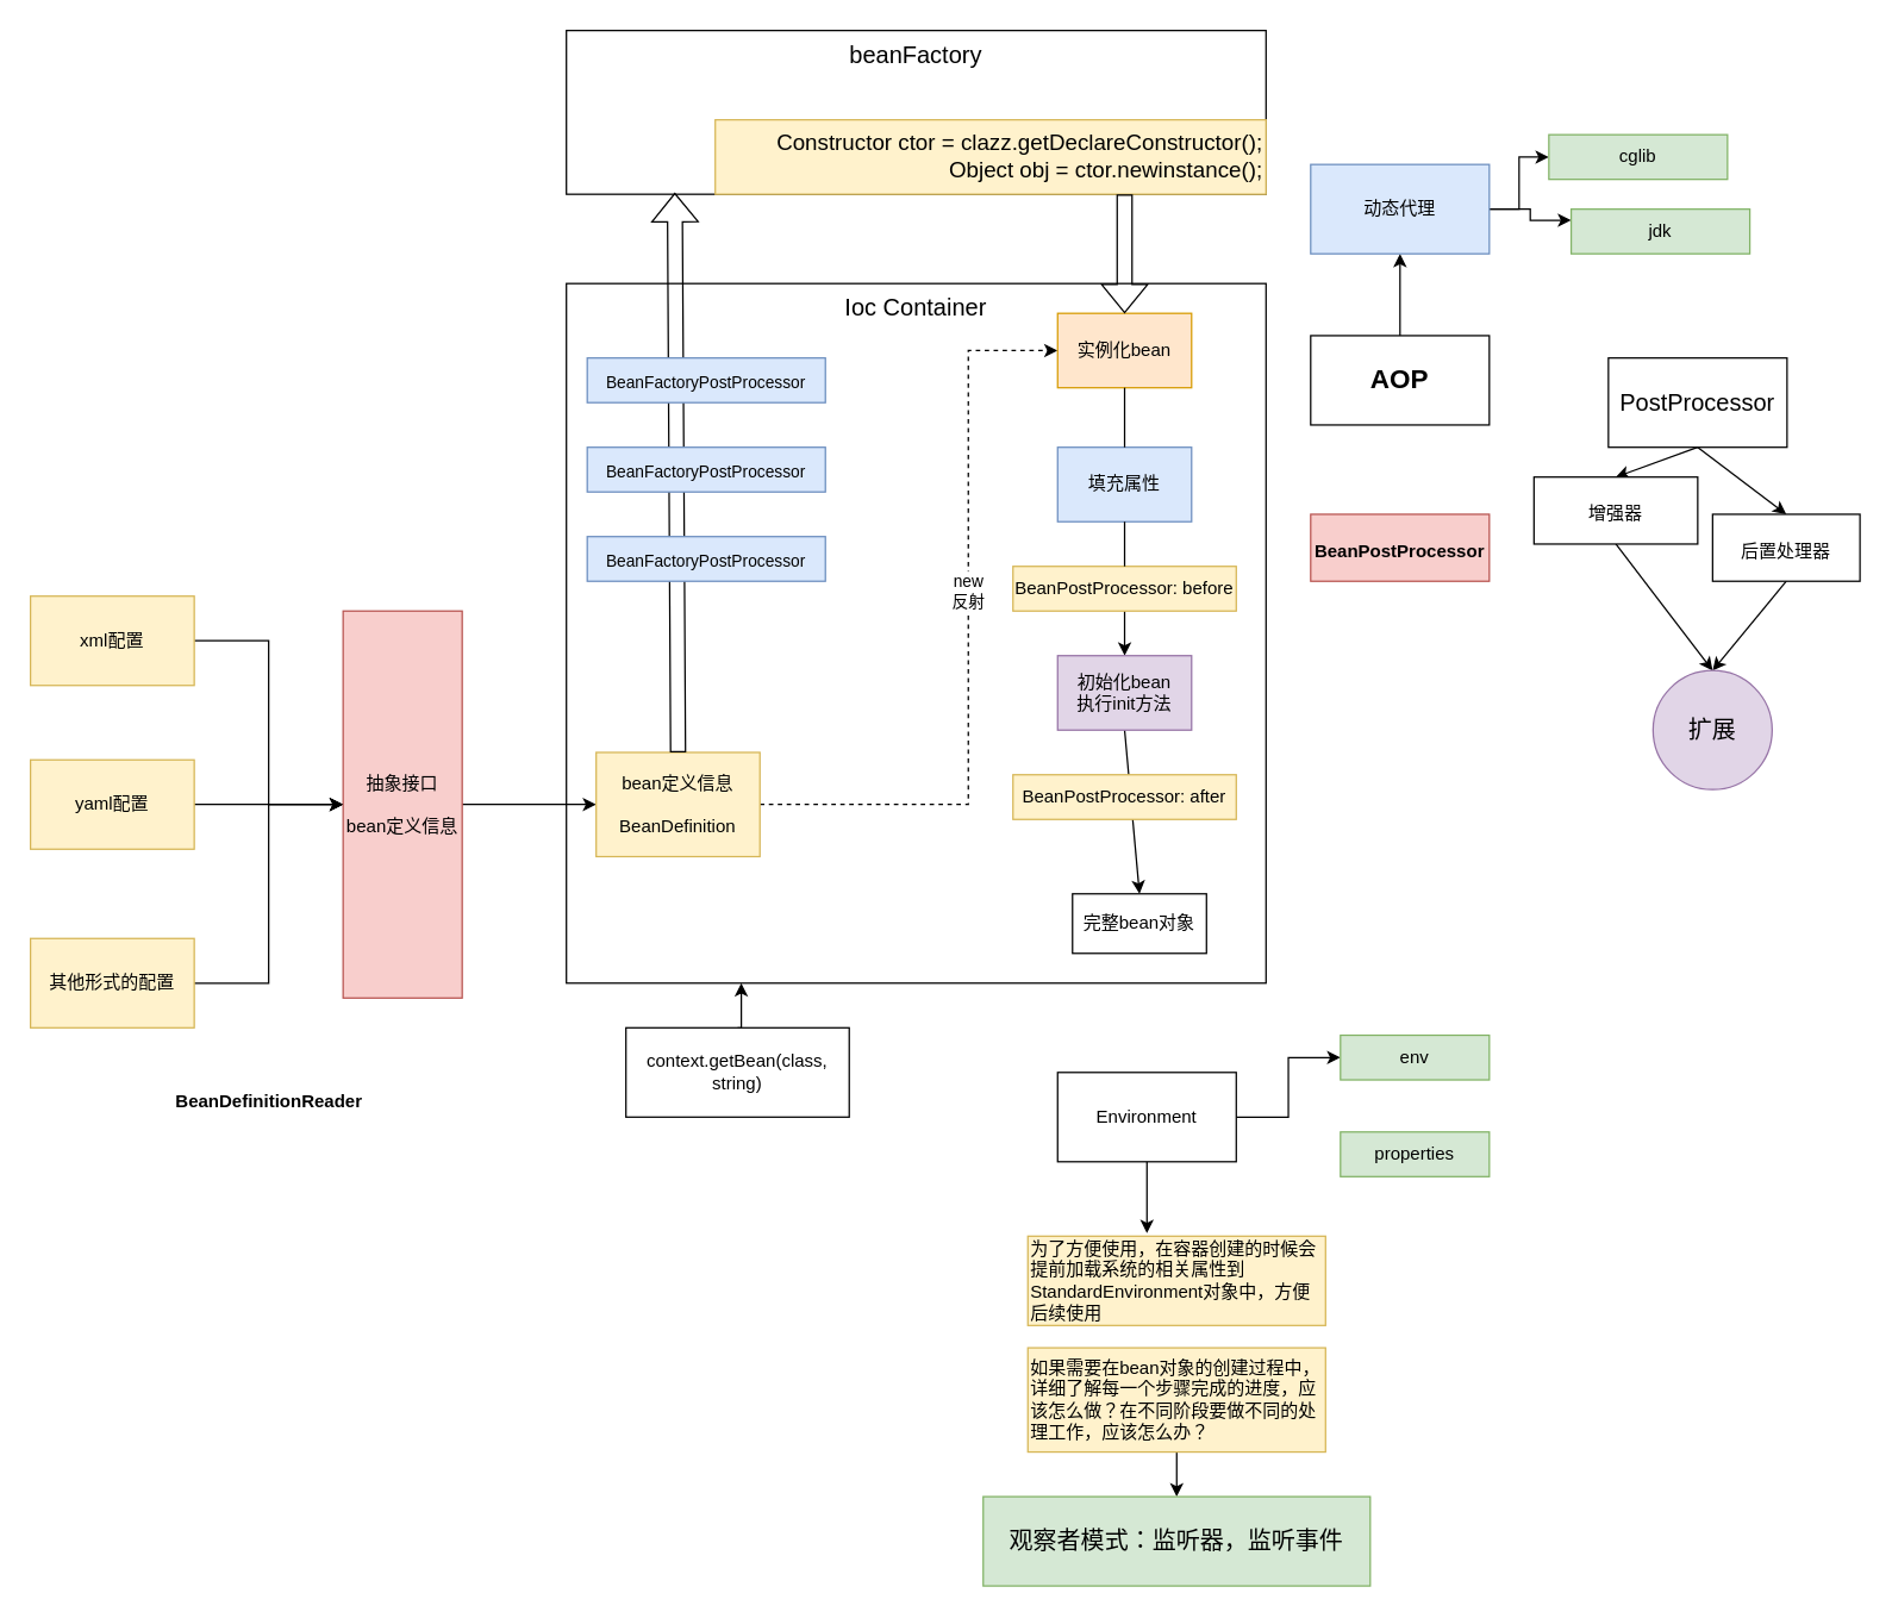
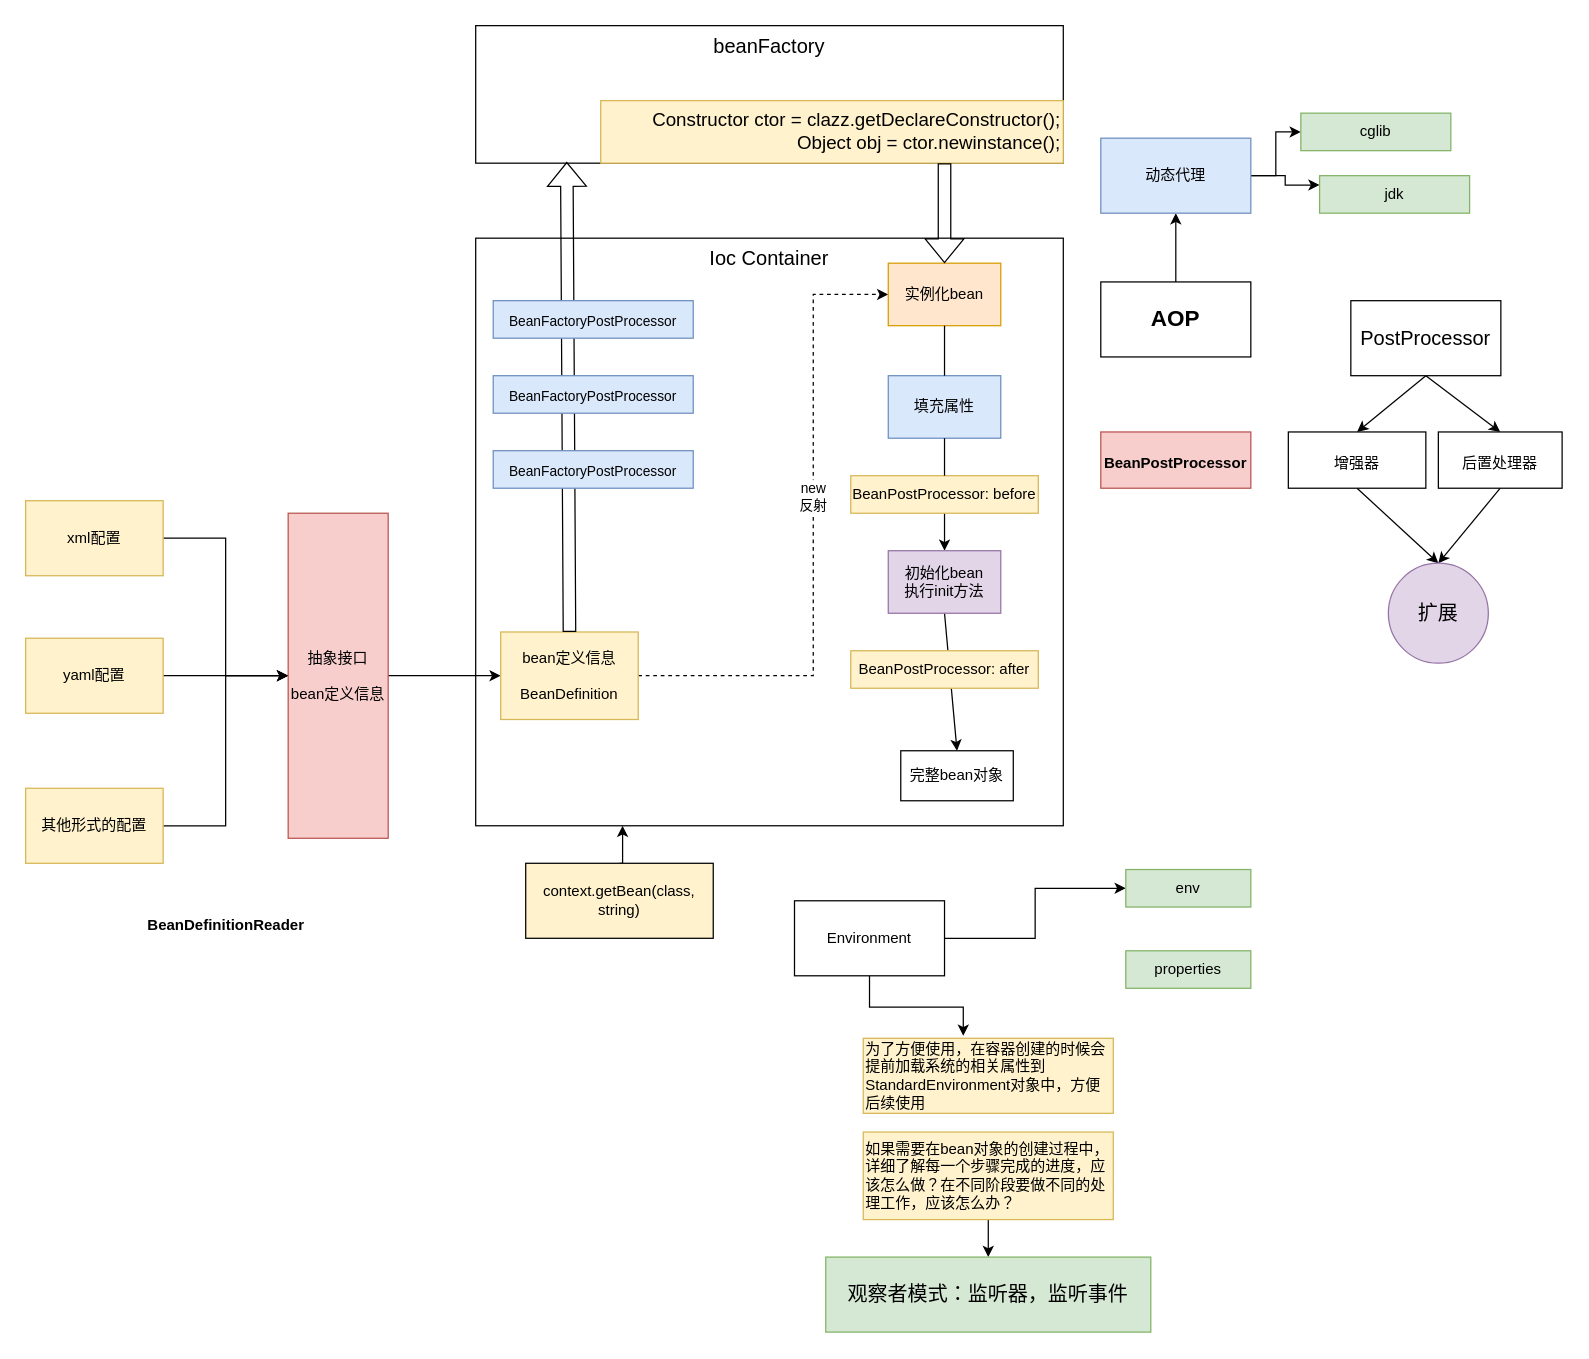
  <mxCell id="0" />
  <mxCell id="1" parent="0" />
  <mxCell id="2" value="&lt;font style=&quot;font-size: 16px&quot;&gt;Ioc Container&lt;/font&gt;" style="whiteSpace=wrap;html=1;aspect=fixed;align=center;verticalAlign=top;" vertex="1" parent="1"><mxGeometry x="380" y="190" width="470" height="470" as="geometry" /></mxCell>
  <mxCell id="3" style="edgeStyle=orthogonalEdgeStyle;rounded=0;orthogonalLoop=1;jettySize=auto;html=1;exitX=0.5;exitY=0;exitDx=0;exitDy=0;entryX=0.25;entryY=1;entryDx=0;entryDy=0;" edge="1" parent="1" source="4" target="2"><mxGeometry relative="1" as="geometry" /></mxCell>
- <mxCell id="4" value="context.getBean(class,&lt;br&gt;string)" style="rounded=0;whiteSpace=wrap;html=1;" vertex="1" parent="1"><mxGeometry x="420" y="690" width="150" height="60" as="geometry" /></mxCell>
+ <mxCell id="4" value="context.getBean(class,&lt;br&gt;string)" style="rounded=0;whiteSpace=wrap;html=1;fillColor=#fff2cc;" vertex="1" parent="1"><mxGeometry x="420" y="690" width="150" height="60" as="geometry" /></mxCell>
  <mxCell id="5" style="edgeStyle=orthogonalEdgeStyle;rounded=0;orthogonalLoop=1;jettySize=auto;html=1;exitX=1;exitY=0.5;exitDx=0;exitDy=0;entryX=0;entryY=0.5;entryDx=0;entryDy=0;" edge="1" parent="1" source="6" target="10"><mxGeometry relative="1" as="geometry" /></mxCell>
  <mxCell id="6" value="xml配置" style="rounded=0;whiteSpace=wrap;html=1;fillColor=#fff2cc;strokeColor=#d6b656;" vertex="1" parent="1"><mxGeometry x="20" y="400" width="110" height="60" as="geometry" /></mxCell>
  <mxCell id="7" style="edgeStyle=orthogonalEdgeStyle;rounded=0;orthogonalLoop=1;jettySize=auto;html=1;exitX=1;exitY=0.5;exitDx=0;exitDy=0;entryX=0;entryY=0.5;entryDx=0;entryDy=0;" edge="1" parent="1" source="8" target="10"><mxGeometry relative="1" as="geometry" /></mxCell>
  <mxCell id="8" value="yaml配置" style="rounded=0;whiteSpace=wrap;html=1;fillColor=#fff2cc;strokeColor=#d6b656;" vertex="1" parent="1"><mxGeometry x="20" y="510" width="110" height="60" as="geometry" /></mxCell>
  <mxCell id="9" style="edgeStyle=none;rounded=0;orthogonalLoop=1;jettySize=auto;html=1;exitX=1;exitY=0.5;exitDx=0;exitDy=0;entryX=0.5;entryY=1;entryDx=0;entryDy=0;" edge="1" parent="1" source="10" target="15"><mxGeometry relative="1" as="geometry" /></mxCell>
  <mxCell id="10" value="抽象接口&lt;br&gt;&lt;br&gt;bean定义信息" style="rounded=0;whiteSpace=wrap;html=1;fillColor=#f8cecc;strokeColor=#b85450;" vertex="1" parent="1"><mxGeometry x="230" y="410" width="80" height="260" as="geometry" /></mxCell>
  <mxCell id="11" style="edgeStyle=orthogonalEdgeStyle;rounded=0;orthogonalLoop=1;jettySize=auto;html=1;exitX=1;exitY=0.5;exitDx=0;exitDy=0;entryX=0;entryY=0.5;entryDx=0;entryDy=0;" edge="1" parent="1" source="12" target="10"><mxGeometry relative="1" as="geometry" /></mxCell>
  <mxCell id="12" value="其他形式的配置" style="rounded=0;whiteSpace=wrap;html=1;fillColor=#fff2cc;strokeColor=#d6b656;" vertex="1" parent="1"><mxGeometry x="20" y="630" width="110" height="60" as="geometry" /></mxCell>
  <mxCell id="13" style="edgeStyle=orthogonalEdgeStyle;rounded=0;orthogonalLoop=1;jettySize=auto;html=1;exitX=0.5;exitY=0;exitDx=0;exitDy=0;entryX=0;entryY=0.5;entryDx=0;entryDy=0;dashed=1;" edge="1" parent="1" source="15" target="18"><mxGeometry relative="1" as="geometry"><Array as="points"><mxPoint x="650" y="540" /><mxPoint x="650" y="235" /></Array></mxGeometry></mxCell>
  <mxCell id="14" value="new&lt;br&gt;反射" style="edgeLabel;html=1;align=center;verticalAlign=middle;resizable=0;points=[];" vertex="1" connectable="0" parent="13"><mxGeometry x="0.125" y="1" relative="1" as="geometry"><mxPoint as="offset" /></mxGeometry></mxCell>
  <mxCell id="15" value="bean定义信息&lt;br&gt;&lt;br&gt;BeanDefinition" style="rounded=0;whiteSpace=wrap;html=1;direction=south;fillColor=#fff2cc;strokeColor=#d6b656;" vertex="1" parent="1"><mxGeometry x="400" y="505" width="110" height="70" as="geometry" /></mxCell>
  <mxCell id="16" value="BeanDefinitionReader" style="text;html=1;resizable=0;autosize=1;align=center;verticalAlign=middle;points=[];fillColor=none;strokeColor=none;rounded=0;fontStyle=1" vertex="1" parent="1"><mxGeometry x="110" y="730" width="140" height="20" as="geometry" /></mxCell>
  <mxCell id="17" style="rounded=0;orthogonalLoop=1;jettySize=auto;html=1;exitX=0.5;exitY=1;exitDx=0;exitDy=0;entryX=0.5;entryY=0;entryDx=0;entryDy=0;startArrow=none;" edge="1" parent="1" source="39" target="20"><mxGeometry relative="1" as="geometry" /></mxCell>
  <mxCell id="18" value="实例化bean" style="rounded=0;whiteSpace=wrap;html=1;fillColor=#ffe6cc;strokeColor=#d79b00;" vertex="1" parent="1"><mxGeometry x="710" y="210" width="90" height="50" as="geometry" /></mxCell>
  <mxCell id="19" style="edgeStyle=none;rounded=0;orthogonalLoop=1;jettySize=auto;html=1;exitX=0.5;exitY=1;exitDx=0;exitDy=0;entryX=0.5;entryY=0;entryDx=0;entryDy=0;" edge="1" parent="1" source="20" target="21"><mxGeometry relative="1" as="geometry" /></mxCell>
  <mxCell id="20" value="初始化bean&lt;br&gt;执行init方法" style="rounded=0;whiteSpace=wrap;html=1;fillColor=#e1d5e7;strokeColor=#9673a6;" vertex="1" parent="1"><mxGeometry x="710" y="440" width="90" height="50" as="geometry" /></mxCell>
  <mxCell id="21" value="完整bean对象" style="rounded=0;whiteSpace=wrap;html=1;" vertex="1" parent="1"><mxGeometry x="720" y="600" width="90" height="40" as="geometry" /></mxCell>
  <mxCell id="22" value="&lt;font style=&quot;font-size: 16px&quot;&gt;beanFactory&lt;/font&gt;" style="rounded=0;whiteSpace=wrap;html=1;verticalAlign=top;" vertex="1" parent="1"><mxGeometry x="380" y="20" width="470" height="110" as="geometry" /></mxCell>
  <mxCell id="23" value="&lt;div&gt;Constructor ctor = clazz.getDeclareConstructor();&lt;/div&gt;&lt;div&gt;Object obj = ctor.newinstance();&lt;/div&gt;" style="rounded=0;whiteSpace=wrap;html=1;fontSize=15;align=right;verticalAlign=top;fillColor=#fff2cc;strokeColor=#d6b656;" vertex="1" parent="1"><mxGeometry x="480" y="80" width="370" height="50" as="geometry" /></mxCell>
  <mxCell id="24" value="" style="shape=flexArrow;endArrow=classic;html=1;rounded=0;fontSize=16;entryX=0.5;entryY=0;entryDx=0;entryDy=0;" edge="1" parent="1" target="18"><mxGeometry width="50" height="50" relative="1" as="geometry"><mxPoint x="755" y="130" as="sourcePoint" /><mxPoint x="730" y="120" as="targetPoint" /></mxGeometry></mxCell>
  <mxCell id="25" style="edgeStyle=none;rounded=0;orthogonalLoop=1;jettySize=auto;html=1;exitX=0.5;exitY=1;exitDx=0;exitDy=0;entryX=0.5;entryY=0;entryDx=0;entryDy=0;fontSize=12;" edge="1" parent="1" source="27" target="29"><mxGeometry relative="1" as="geometry" /></mxCell>
  <mxCell id="26" style="edgeStyle=none;rounded=0;orthogonalLoop=1;jettySize=auto;html=1;exitX=0.5;exitY=1;exitDx=0;exitDy=0;entryX=0.5;entryY=0;entryDx=0;entryDy=0;fontSize=12;" edge="1" parent="1" source="27" target="31"><mxGeometry relative="1" as="geometry" /></mxCell>
  <mxCell id="27" value="PostProcessor" style="rounded=0;whiteSpace=wrap;html=1;fontSize=16;" vertex="1" parent="1"><mxGeometry x="1080" y="240" width="120" height="60" as="geometry" /></mxCell>
  <mxCell id="28" style="edgeStyle=none;rounded=0;orthogonalLoop=1;jettySize=auto;html=1;exitX=0.5;exitY=1;exitDx=0;exitDy=0;fontSize=12;entryX=0.5;entryY=0;entryDx=0;entryDy=0;" edge="1" parent="1" source="29" target="49"><mxGeometry relative="1" as="geometry"><mxPoint x="1140" y="445" as="targetPoint" /></mxGeometry></mxCell>
- <mxCell id="29" value="&lt;font style=&quot;font-size: 12px&quot;&gt;增强器&lt;/font&gt;" style="rounded=0;whiteSpace=wrap;html=1;fontSize=16;" vertex="1" parent="1"><mxGeometry x="1030" y="320" width="110" height="45" as="geometry" /></mxCell>
+ <mxCell id="29" value="&lt;font style=&quot;font-size: 12px&quot;&gt;增强器&lt;/font&gt;" style="rounded=0;whiteSpace=wrap;html=1;fontSize=16;" vertex="1" parent="1"><mxGeometry x="1030" y="345" width="110" height="45" as="geometry" /></mxCell>
  <mxCell id="30" style="edgeStyle=none;rounded=0;orthogonalLoop=1;jettySize=auto;html=1;exitX=0.5;exitY=1;exitDx=0;exitDy=0;fontSize=12;entryX=0.5;entryY=0;entryDx=0;entryDy=0;" edge="1" parent="1" source="31" target="49"><mxGeometry relative="1" as="geometry"><mxPoint x="1150" y="446" as="targetPoint" /></mxGeometry></mxCell>
  <mxCell id="31" value="&lt;font style=&quot;font-size: 12px&quot;&gt;后置处理器&lt;/font&gt;" style="rounded=0;whiteSpace=wrap;html=1;fontSize=16;" vertex="1" parent="1"><mxGeometry x="1150" y="345" width="99" height="45" as="geometry" /></mxCell>
  <mxCell id="32" value="" style="shape=flexArrow;endArrow=classic;html=1;rounded=0;fontSize=16;entryX=0.155;entryY=0.991;entryDx=0;entryDy=0;entryPerimeter=0;exitX=0;exitY=0.5;exitDx=0;exitDy=0;" edge="1" parent="1" source="15" target="22"><mxGeometry width="50" height="50" relative="1" as="geometry"><mxPoint x="450" y="490" as="sourcePoint" /><mxPoint x="530" y="390" as="targetPoint" /></mxGeometry></mxCell>
  <mxCell id="33" value="&lt;font style=&quot;font-size: 11px&quot;&gt;BeanFactoryPostProcessor&lt;/font&gt;" style="rounded=0;whiteSpace=wrap;html=1;fontSize=16;fillColor=#dae8fc;strokeColor=#6c8ebf;" vertex="1" parent="1"><mxGeometry x="394" y="240" width="160" height="30" as="geometry" /></mxCell>
  <mxCell id="34" value="&lt;font style=&quot;font-size: 11px&quot;&gt;BeanFactoryPostProcessor&lt;/font&gt;" style="rounded=0;whiteSpace=wrap;html=1;fontSize=16;fillColor=#dae8fc;strokeColor=#6c8ebf;" vertex="1" parent="1"><mxGeometry x="394" y="300" width="160" height="30" as="geometry" /></mxCell>
  <mxCell id="35" value="&lt;font style=&quot;font-size: 11px&quot;&gt;BeanFactoryPostProcessor&lt;/font&gt;" style="rounded=0;whiteSpace=wrap;html=1;fontSize=16;fillColor=#dae8fc;strokeColor=#6c8ebf;" vertex="1" parent="1"><mxGeometry x="394" y="360" width="160" height="30" as="geometry" /></mxCell>
  <mxCell id="36" value="&lt;font style=&quot;font-size: 12px&quot;&gt;BeanPostProcessor&lt;br&gt;&lt;/font&gt;" style="rounded=0;whiteSpace=wrap;html=1;fontSize=16;fontStyle=1;fillColor=#f8cecc;strokeColor=#b85450;" vertex="1" parent="1"><mxGeometry x="880" y="345" width="120" height="45" as="geometry" /></mxCell>
  <mxCell id="37" value="填充属性" style="rounded=0;whiteSpace=wrap;html=1;fillColor=#dae8fc;strokeColor=#6c8ebf;" vertex="1" parent="1"><mxGeometry x="710" y="300" width="90" height="50" as="geometry" /></mxCell>
  <mxCell id="38" value="" style="rounded=0;orthogonalLoop=1;jettySize=auto;html=1;exitX=0.5;exitY=1;exitDx=0;exitDy=0;entryX=0.5;entryY=0;entryDx=0;entryDy=0;endArrow=none;" edge="1" parent="1" source="18" target="37"><mxGeometry relative="1" as="geometry"><mxPoint x="755" y="260" as="sourcePoint" /><mxPoint x="755" y="440" as="targetPoint" /></mxGeometry></mxCell>
  <mxCell id="39" value="BeanPostProcessor: before" style="rounded=0;whiteSpace=wrap;html=1;fontSize=12;fillColor=#fff2cc;strokeColor=#d6b656;" vertex="1" parent="1"><mxGeometry x="680" y="380" width="150" height="30" as="geometry" /></mxCell>
  <mxCell id="40" value="" style="rounded=0;orthogonalLoop=1;jettySize=auto;html=1;exitX=0.5;exitY=1;exitDx=0;exitDy=0;entryX=0.5;entryY=0;entryDx=0;entryDy=0;startArrow=none;endArrow=none;" edge="1" parent="1" source="37" target="39"><mxGeometry relative="1" as="geometry"><mxPoint x="755" y="350" as="sourcePoint" /><mxPoint x="755" y="440" as="targetPoint" /></mxGeometry></mxCell>
  <mxCell id="41" value="BeanPostProcessor: after" style="rounded=0;whiteSpace=wrap;html=1;fontSize=12;fillColor=#fff2cc;strokeColor=#d6b656;" vertex="1" parent="1"><mxGeometry x="680" y="520" width="150" height="30" as="geometry" /></mxCell>
  <mxCell id="42" style="edgeStyle=orthogonalEdgeStyle;rounded=0;orthogonalLoop=1;jettySize=auto;html=1;exitX=0.5;exitY=0;exitDx=0;exitDy=0;fontSize=12;" edge="1" parent="1" source="43" target="46"><mxGeometry relative="1" as="geometry" /></mxCell>
  <mxCell id="43" value="&lt;font style=&quot;font-size: 18px&quot;&gt;AOP&lt;/font&gt;" style="rounded=0;whiteSpace=wrap;html=1;fontSize=12;fontStyle=1" vertex="1" parent="1"><mxGeometry x="880" y="225" width="120" height="60" as="geometry" /></mxCell>
  <mxCell id="44" style="edgeStyle=orthogonalEdgeStyle;rounded=0;orthogonalLoop=1;jettySize=auto;html=1;exitX=1;exitY=0.5;exitDx=0;exitDy=0;entryX=0;entryY=0.25;entryDx=0;entryDy=0;fontSize=12;" edge="1" parent="1" source="46" target="47"><mxGeometry relative="1" as="geometry" /></mxCell>
  <mxCell id="45" style="edgeStyle=orthogonalEdgeStyle;rounded=0;orthogonalLoop=1;jettySize=auto;html=1;exitX=1;exitY=0.5;exitDx=0;exitDy=0;entryX=0;entryY=0.5;entryDx=0;entryDy=0;fontSize=12;" edge="1" parent="1" source="46" target="48"><mxGeometry relative="1" as="geometry" /></mxCell>
  <mxCell id="46" value="动态代理" style="rounded=0;whiteSpace=wrap;html=1;fontSize=12;fillColor=#dae8fc;strokeColor=#6c8ebf;" vertex="1" parent="1"><mxGeometry x="880" y="110" width="120" height="60" as="geometry" /></mxCell>
  <mxCell id="47" value="jdk" style="rounded=0;whiteSpace=wrap;html=1;fontSize=12;fillColor=#d5e8d4;strokeColor=#82b366;" vertex="1" parent="1"><mxGeometry x="1055" y="140" width="120" height="30" as="geometry" /></mxCell>
  <mxCell id="48" value="cglib" style="rounded=0;whiteSpace=wrap;html=1;fontSize=12;fillColor=#d5e8d4;strokeColor=#82b366;" vertex="1" parent="1"><mxGeometry x="1040" width="120" height="30" as="geometry" y="90" /></mxCell>
  <mxCell id="49" value="&lt;span style=&quot;font-size: 16px&quot;&gt;扩展&lt;/span&gt;" style="ellipse;whiteSpace=wrap;html=1;aspect=fixed;fontSize=12;fillColor=#e1d5e7;strokeColor=#9673a6;" vertex="1" parent="1"><mxGeometry x="1110" y="450" width="80" height="80" as="geometry" /></mxCell>
  <mxCell id="50" style="edgeStyle=orthogonalEdgeStyle;rounded=0;orthogonalLoop=1;jettySize=auto;html=1;exitX=1;exitY=0.5;exitDx=0;exitDy=0;entryX=0;entryY=0.5;entryDx=0;entryDy=0;fontSize=12;" edge="1" parent="1" source="52" target="53"><mxGeometry relative="1" as="geometry" /></mxCell>
  <mxCell id="51" style="edgeStyle=orthogonalEdgeStyle;rounded=0;orthogonalLoop=1;jettySize=auto;html=1;exitX=0.5;exitY=1;exitDx=0;exitDy=0;entryX=0.4;entryY=-0.033;entryDx=0;entryDy=0;entryPerimeter=0;fontSize=16;" edge="1" parent="1" source="52" target="55"><mxGeometry relative="1" as="geometry" /></mxCell>
- <mxCell id="52" value="Environment" style="rounded=0;whiteSpace=wrap;html=1;fontSize=12;" vertex="1" parent="1"><mxGeometry x="710" y="720" width="120" height="60" as="geometry" /></mxCell>
+ <mxCell id="52" value="Environment" style="rounded=0;whiteSpace=wrap;html=1;fontSize=12;" vertex="1" parent="1"><mxGeometry x="635" y="720" width="120" height="60" as="geometry" /></mxCell>
  <mxCell id="53" value="env" style="rounded=0;whiteSpace=wrap;html=1;fontSize=12;fillColor=#d5e8d4;strokeColor=#82b366;" vertex="1" parent="1"><mxGeometry x="900" y="695" width="100" height="30" as="geometry" /></mxCell>
  <mxCell id="54" value="properties" style="rounded=0;whiteSpace=wrap;html=1;fontSize=12;fillColor=#d5e8d4;strokeColor=#82b366;" vertex="1" parent="1"><mxGeometry x="900" y="760" width="100" height="30" as="geometry" /></mxCell>
  <mxCell id="55" value="为了方便使用，在容器创建的时候会提前加载系统的相关属性到StandardEnvironment对象中，方便后续使用" style="rounded=0;whiteSpace=wrap;html=1;fontSize=12;align=left;fillColor=#fff2cc;strokeColor=#d6b656;" vertex="1" parent="1"><mxGeometry x="690" y="830" width="200" height="60" as="geometry" /></mxCell>
  <mxCell id="56" style="edgeStyle=orthogonalEdgeStyle;rounded=0;orthogonalLoop=1;jettySize=auto;html=1;exitX=0.5;exitY=1;exitDx=0;exitDy=0;entryX=0.5;entryY=0;entryDx=0;entryDy=0;fontSize=16;" edge="1" parent="1" source="57" target="58"><mxGeometry relative="1" as="geometry" /></mxCell>
  <mxCell id="57" value="如果需要在bean对象的创建过程中，详细了解每一个步骤完成的进度，应该怎么做？在不同阶段要做不同的处理工作，应该怎么办？" style="rounded=0;whiteSpace=wrap;html=1;fontSize=12;align=left;fillColor=#fff2cc;strokeColor=#d6b656;" vertex="1" parent="1"><mxGeometry x="690" y="905" width="200" height="70" as="geometry" /></mxCell>
  <mxCell id="58" value="观察者模式：监听器，监听事件" style="rounded=0;whiteSpace=wrap;html=1;fontSize=16;fillColor=#d5e8d4;strokeColor=#82b366;" vertex="1" parent="1"><mxGeometry x="660" y="1005" width="260" height="60" as="geometry" /></mxCell>
